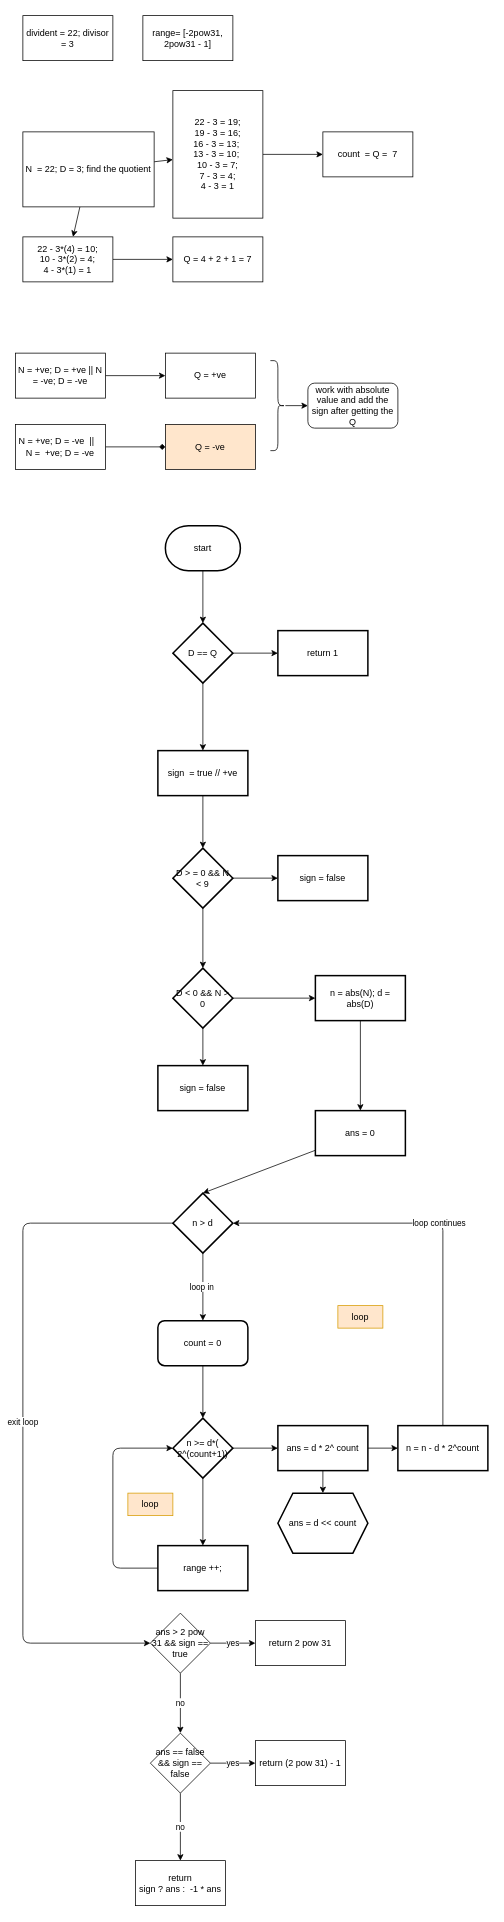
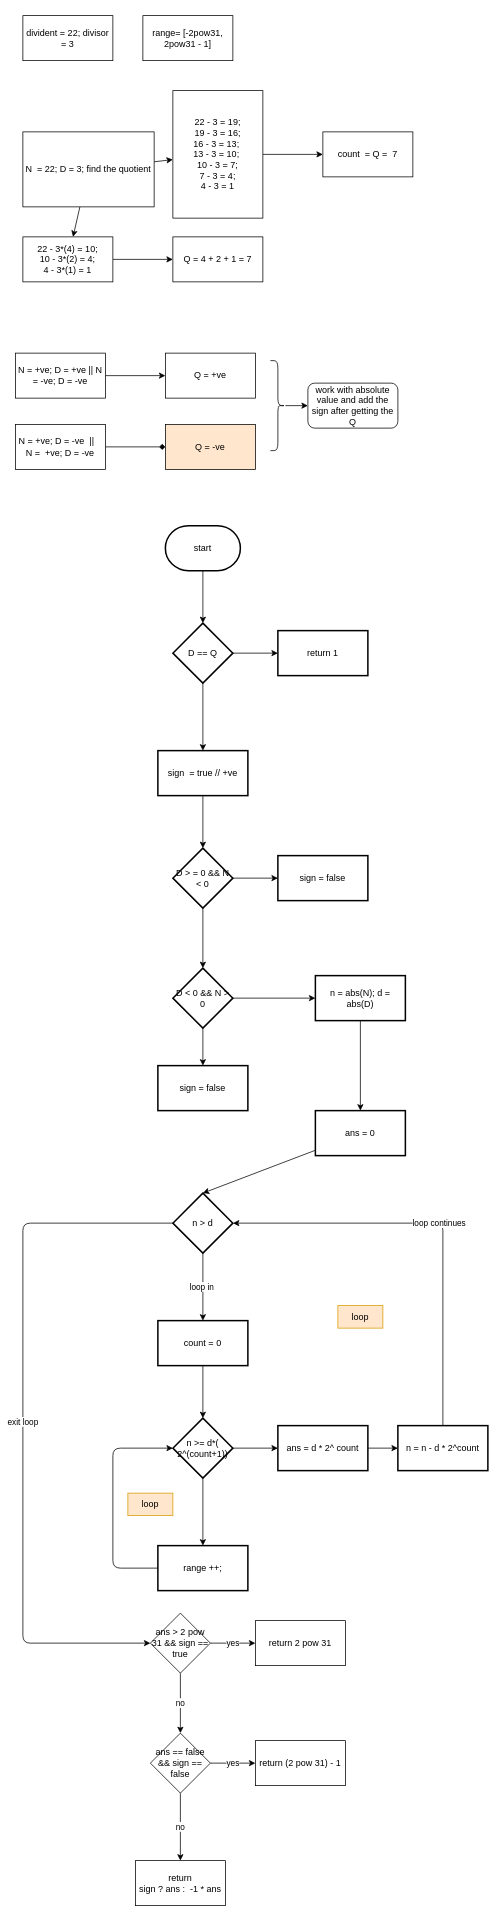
  <mxCell id="0" />
  <mxCell id="1" parent="0" />
  <mxCell id="2" value="divident = 22; divisor = 3" style="whiteSpace=wrap;html=1;" vertex="1" parent="1"><mxGeometry x="30" y="20" width="120" height="60" as="geometry" /></mxCell>
  <mxCell id="3" value="range= [-2pow31, 2pow31 - 1]" style="whiteSpace=wrap;html=1;" vertex="1" parent="1"><mxGeometry x="190" y="20" width="120" height="60" as="geometry" /></mxCell>
  <mxCell id="4" value="" style="edgeStyle=none;html=1;" edge="1" parent="1" source="6" target="8"><mxGeometry relative="1" as="geometry" /></mxCell>
  <mxCell id="5" value="" style="edgeStyle=none;html=1;" edge="1" parent="1" source="6" target="11"><mxGeometry relative="1" as="geometry" /></mxCell>
  <mxCell id="6" value="N&amp;nbsp; = 22; D = 3; find the quotient" style="whiteSpace=wrap;html=1;" vertex="1" parent="1"><mxGeometry x="30" y="175" width="175" height="100" as="geometry" /></mxCell>
  <mxCell id="7" value="" style="edgeStyle=none;html=1;" edge="1" parent="1" source="8" target="9"><mxGeometry relative="1" as="geometry" /></mxCell>
  <mxCell id="8" value="22 - 3 = 19;&lt;div&gt;19 - 3 = 16;&lt;/div&gt;&lt;div&gt;16 - 3 = 13;&amp;nbsp;&lt;/div&gt;&lt;div&gt;13 - 3 = 10;&amp;nbsp;&lt;/div&gt;&lt;div&gt;10 - 3 = 7;&lt;/div&gt;&lt;div&gt;7 - 3 = 4;&lt;/div&gt;&lt;div&gt;4 - 3 = 1&lt;/div&gt;" style="whiteSpace=wrap;html=1;" vertex="1" parent="1"><mxGeometry x="230" y="120" width="120" height="170" as="geometry" /></mxCell>
  <mxCell id="9" value="count&amp;nbsp; = Q =&amp;nbsp; 7" style="whiteSpace=wrap;html=1;" vertex="1" parent="1"><mxGeometry x="430" y="175" width="120" height="60" as="geometry" /></mxCell>
  <mxCell id="10" value="" style="edgeStyle=none;html=1;" edge="1" parent="1" source="11" target="12"><mxGeometry relative="1" as="geometry" /></mxCell>
  <mxCell id="11" value="22 - 3*(4) = 10;&lt;div&gt;10 - 3*(2) = 4;&lt;/div&gt;&lt;div&gt;4 - 3*(1) = 1&lt;/div&gt;" style="whiteSpace=wrap;html=1;" vertex="1" parent="1"><mxGeometry x="30" y="315" width="120" height="60" as="geometry" /></mxCell>
  <mxCell id="12" value="Q = 4 + 2 + 1 = 7" style="whiteSpace=wrap;html=1;" vertex="1" parent="1"><mxGeometry x="230" y="315" width="120" height="60" as="geometry" /></mxCell>
  <mxCell id="13" value="" style="edgeStyle=none;html=1;" edge="1" parent="1" source="14" target="15"><mxGeometry relative="1" as="geometry" /></mxCell>
  <mxCell id="14" value="N = +ve; D = +ve || N = -ve; D = -ve" style="whiteSpace=wrap;html=1;" vertex="1" parent="1"><mxGeometry x="20" y="470" width="120" height="60" as="geometry" /></mxCell>
  <mxCell id="15" value="Q = +ve" style="whiteSpace=wrap;html=1;" vertex="1" parent="1"><mxGeometry x="220" y="470" width="120" height="60" as="geometry" /></mxCell>
  <mxCell id="16" value="" style="edgeStyle=none;html=1;endArrow=diamond;" edge="1" parent="1" source="17" target="18"><mxGeometry relative="1" as="geometry" /></mxCell>
  <mxCell id="17" value="N = +ve; D = -ve&amp;nbsp; ||&amp;nbsp; &amp;nbsp; N =&amp;nbsp; +ve; D = -ve" style="whiteSpace=wrap;html=1;" vertex="1" parent="1"><mxGeometry x="20" y="565" width="120" height="60" as="geometry" /></mxCell>
  <mxCell id="18" value="Q = -ve" style="whiteSpace=wrap;html=1;fillColor=#ffe6cc;" vertex="1" parent="1"><mxGeometry x="220" y="565" width="120" height="60" as="geometry" /></mxCell>
  <mxCell id="19" value="" style="edgeStyle=none;html=1;" edge="1" parent="1" source="20" target="21"><mxGeometry relative="1" as="geometry" /></mxCell>
  <mxCell id="20" value="" style="shape=curlyBracket;whiteSpace=wrap;html=1;rounded=1;flipH=1;labelPosition=right;verticalLabelPosition=middle;align=left;verticalAlign=middle;" vertex="1" parent="1"><mxGeometry x="360" y="480" width="20" height="120" as="geometry" /></mxCell>
  <mxCell id="21" value="work with absolute value and add the sign after getting the Q" style="whiteSpace=wrap;html=1;align=center;rounded=1;" vertex="1" parent="1"><mxGeometry x="410" y="510" width="120" height="60" as="geometry" /></mxCell>
  <mxCell id="22" value="" style="edgeStyle=none;html=1;" edge="1" parent="1" source="23" target="26"><mxGeometry relative="1" as="geometry" /></mxCell>
  <mxCell id="23" value="start" style="strokeWidth=2;html=1;shape=mxgraph.flowchart.terminator;whiteSpace=wrap;" vertex="1" parent="1"><mxGeometry x="220" y="700" width="100" height="60" as="geometry" /></mxCell>
  <mxCell id="24" value="" style="edgeStyle=none;html=1;" edge="1" parent="1" source="26" target="27"><mxGeometry relative="1" as="geometry" /></mxCell>
  <mxCell id="25" value="" style="edgeStyle=none;html=1;" edge="1" parent="1" source="26" target="29"><mxGeometry relative="1" as="geometry" /></mxCell>
  <mxCell id="26" value="D == Q" style="rhombus;whiteSpace=wrap;html=1;strokeWidth=2;" vertex="1" parent="1"><mxGeometry x="230" y="830" width="80" height="80" as="geometry" /></mxCell>
  <mxCell id="27" value="return 1" style="whiteSpace=wrap;html=1;strokeWidth=2;" vertex="1" parent="1"><mxGeometry x="370" y="840" width="120" height="60" as="geometry" /></mxCell>
  <mxCell id="28" value="" style="edgeStyle=none;html=1;" edge="1" parent="1" source="29" target="32"><mxGeometry relative="1" as="geometry" /></mxCell>
  <mxCell id="29" value="sign&amp;nbsp; = true // +ve" style="whiteSpace=wrap;html=1;strokeWidth=2;" vertex="1" parent="1"><mxGeometry x="210" y="1000" width="120" height="60" as="geometry" /></mxCell>
  <mxCell id="30" value="" style="edgeStyle=none;html=1;" edge="1" parent="1" source="32" target="33"><mxGeometry relative="1" as="geometry" /></mxCell>
  <mxCell id="31" value="" style="edgeStyle=none;html=1;" edge="1" parent="1" source="32" target="36"><mxGeometry relative="1" as="geometry" /></mxCell>
- <mxCell id="32" value="D &amp;gt; = 0 &amp;amp;&amp;amp; N &amp;lt; 9" style="rhombus;whiteSpace=wrap;html=1;strokeWidth=2;" vertex="1" parent="1"><mxGeometry x="230" y="1130" width="80" height="80" as="geometry" /></mxCell>
+ <mxCell id="32" value="D &amp;gt; = 0 &amp;amp;&amp;amp; N &amp;lt; 0" style="rhombus;whiteSpace=wrap;html=1;strokeWidth=2;" vertex="1" parent="1"><mxGeometry x="230" y="1130" width="80" height="80" as="geometry" /></mxCell>
  <mxCell id="33" value="sign = false" style="whiteSpace=wrap;html=1;strokeWidth=2;" vertex="1" parent="1"><mxGeometry x="370" y="1140" width="120" height="60" as="geometry" /></mxCell>
  <mxCell id="34" value="" style="edgeStyle=none;html=1;" edge="1" parent="1" source="36" target="37"><mxGeometry relative="1" as="geometry" /></mxCell>
  <mxCell id="35" value="" style="edgeStyle=none;html=1;" edge="1" parent="1" source="36" target="39"><mxGeometry relative="1" as="geometry" /></mxCell>
  <mxCell id="36" value="D &amp;lt; 0 &amp;amp;&amp;amp; N &amp;gt; 0" style="rhombus;whiteSpace=wrap;html=1;strokeWidth=2;" vertex="1" parent="1"><mxGeometry x="230" y="1290" width="80" height="80" as="geometry" /></mxCell>
  <mxCell id="37" value="sign = false" style="whiteSpace=wrap;html=1;strokeWidth=2;" vertex="1" parent="1"><mxGeometry x="210" y="1420" width="120" height="60" as="geometry" /></mxCell>
  <mxCell id="38" value="" style="edgeStyle=none;html=1;" edge="1" parent="1" source="39" target="58"><mxGeometry relative="1" as="geometry" /></mxCell>
  <mxCell id="39" value="n = abs(N); d = abs(D)" style="whiteSpace=wrap;html=1;strokeWidth=2;" vertex="1" parent="1"><mxGeometry x="420" y="1300" width="120" height="60" as="geometry" /></mxCell>
  <mxCell id="40" value="loop in&amp;nbsp;" style="edgeStyle=none;html=1;" edge="1" parent="1" source="42" target="44"><mxGeometry relative="1" as="geometry" /></mxCell>
  <mxCell id="41" value="exit loop" style="edgeStyle=none;html=1;entryX=0;entryY=0.5;entryDx=0;entryDy=0;" edge="1" parent="1" source="42" target="62"><mxGeometry relative="1" as="geometry"><mxPoint x="30" y="2220" as="targetPoint" /><Array as="points"><mxPoint x="30" y="1630" /><mxPoint x="30" y="2190" /></Array></mxGeometry></mxCell>
  <mxCell id="42" value="n &amp;gt; d" style="rhombus;whiteSpace=wrap;html=1;strokeWidth=2;" vertex="1" parent="1"><mxGeometry x="230" y="1590" width="80" height="80" as="geometry" /></mxCell>
  <mxCell id="43" value="" style="edgeStyle=none;html=1;" edge="1" parent="1" source="44" target="47"><mxGeometry relative="1" as="geometry" /></mxCell>
- <mxCell id="44" value="count = 0" style="whiteSpace=wrap;html=1;strokeWidth=2;rounded=1;" vertex="1" parent="1"><mxGeometry x="210" y="1760" width="120" height="60" as="geometry" /></mxCell>
+ <mxCell id="44" value="count = 0" style="whiteSpace=wrap;html=1;strokeWidth=2;" vertex="1" parent="1"><mxGeometry x="210" y="1760" width="120" height="60" as="geometry" /></mxCell>
  <mxCell id="45" value="" style="edgeStyle=none;html=1;" edge="1" parent="1" source="47" target="49"><mxGeometry relative="1" as="geometry" /></mxCell>
  <mxCell id="46" value="" style="edgeStyle=none;html=1;" edge="1" parent="1" source="47" target="53"><mxGeometry relative="1" as="geometry" /></mxCell>
  <mxCell id="47" value="n &amp;gt;= d*( 2^(count+1))" style="rhombus;whiteSpace=wrap;html=1;strokeWidth=2;" vertex="1" parent="1"><mxGeometry x="230" y="1890" width="80" height="80" as="geometry" /></mxCell>
  <mxCell id="48" style="edgeStyle=none;html=1;entryX=0;entryY=0.5;entryDx=0;entryDy=0;" edge="1" parent="1" source="49" target="47"><mxGeometry relative="1" as="geometry"><Array as="points"><mxPoint x="150" y="2090" /><mxPoint x="150" y="1930" /></Array></mxGeometry></mxCell>
  <mxCell id="49" value="range ++;" style="whiteSpace=wrap;html=1;strokeWidth=2;" vertex="1" parent="1"><mxGeometry x="210" y="2060" width="120" height="60" as="geometry" /></mxCell>
  <mxCell id="50" value="loop" style="text;strokeColor=#d79b00;align=center;fillColor=#ffe6cc;html=1;verticalAlign=middle;whiteSpace=wrap;rounded=0;" vertex="1" parent="1"><mxGeometry x="170" y="1990" width="60" height="30" as="geometry" /></mxCell>
  <mxCell id="51" value="" style="edgeStyle=none;html=1;" edge="1" parent="1" source="53" target="55"><mxGeometry relative="1" as="geometry" /></mxCell>
- <mxCell id="52" value="" style="edgeStyle=none;html=1;" edge="1" parent="1" source="53" target="59"><mxGeometry relative="1" as="geometry" /></mxCell>
  <mxCell id="53" value="ans = d * 2^ count" style="whiteSpace=wrap;html=1;strokeWidth=2;" vertex="1" parent="1"><mxGeometry x="370" y="1900" width="120" height="60" as="geometry" /></mxCell>
  <mxCell id="54" value="loop continues" style="edgeStyle=none;html=1;entryX=1;entryY=0.5;entryDx=0;entryDy=0;" edge="1" parent="1" source="55" target="42"><mxGeometry relative="1" as="geometry"><mxPoint x="320" y="1630" as="targetPoint" /><Array as="points"><mxPoint x="590" y="1630" /></Array></mxGeometry></mxCell>
  <mxCell id="55" value="n = n - d * 2^count" style="whiteSpace=wrap;html=1;strokeWidth=2;" vertex="1" parent="1"><mxGeometry x="530" y="1900" width="120" height="60" as="geometry" /></mxCell>
  <mxCell id="56" value="loop" style="text;strokeColor=#d79b00;align=center;fillColor=#ffe6cc;html=1;verticalAlign=middle;whiteSpace=wrap;rounded=0;" vertex="1" parent="1"><mxGeometry x="450" y="1740" width="60" height="30" as="geometry" /></mxCell>
  <mxCell id="57" style="edgeStyle=none;html=1;entryX=0.5;entryY=0;entryDx=0;entryDy=0;" edge="1" parent="1" source="58" target="42"><mxGeometry relative="1" as="geometry" /></mxCell>
  <mxCell id="58" value="ans = 0" style="whiteSpace=wrap;html=1;strokeWidth=2;" vertex="1" parent="1"><mxGeometry x="420" y="1480" width="120" height="60" as="geometry" /></mxCell>
- <mxCell id="59" value="ans = d &amp;lt;&amp;lt; count" style="shape=hexagon;perimeter=hexagonPerimeter2;whiteSpace=wrap;html=1;fixedSize=1;strokeWidth=2;" vertex="1" parent="1"><mxGeometry x="370" y="1990" width="120" height="80" as="geometry" /></mxCell>
  <mxCell id="60" value="yes" style="edgeStyle=none;html=1;" edge="1" parent="1" source="62" target="63"><mxGeometry relative="1" as="geometry" /></mxCell>
  <mxCell id="61" value="no" style="edgeStyle=none;html=1;" edge="1" parent="1" source="62" target="66"><mxGeometry relative="1" as="geometry" /></mxCell>
  <mxCell id="62" value="ans &amp;gt; 2 pow 31 &amp;amp;&amp;amp; sign == true" style="rhombus;whiteSpace=wrap;html=1;" vertex="1" parent="1"><mxGeometry x="200" y="2150" width="80" height="80" as="geometry" /></mxCell>
  <mxCell id="63" value="return 2 pow 31" style="whiteSpace=wrap;html=1;" vertex="1" parent="1"><mxGeometry x="340" y="2160" width="120" height="60" as="geometry" /></mxCell>
  <mxCell id="64" value="yes" style="edgeStyle=none;html=1;" edge="1" parent="1" source="66" target="67"><mxGeometry relative="1" as="geometry" /></mxCell>
  <mxCell id="65" value="no" style="edgeStyle=none;html=1;" edge="1" parent="1" source="66" target="68"><mxGeometry relative="1" as="geometry" /></mxCell>
  <mxCell id="66" value="ans == false &amp;amp;&amp;amp; sign == false" style="rhombus;whiteSpace=wrap;html=1;" vertex="1" parent="1"><mxGeometry x="200" y="2310" width="80" height="80" as="geometry" /></mxCell>
  <mxCell id="67" value="return (2 pow 31) - 1" style="whiteSpace=wrap;html=1;" vertex="1" parent="1"><mxGeometry x="340" y="2320" width="120" height="60" as="geometry" /></mxCell>
  <mxCell id="68" value="return&lt;div&gt;sign ? ans :&amp;nbsp; -1 * ans&lt;/div&gt;" style="whiteSpace=wrap;html=1;" vertex="1" parent="1"><mxGeometry x="180" y="2480" width="120" height="60" as="geometry" /></mxCell>
